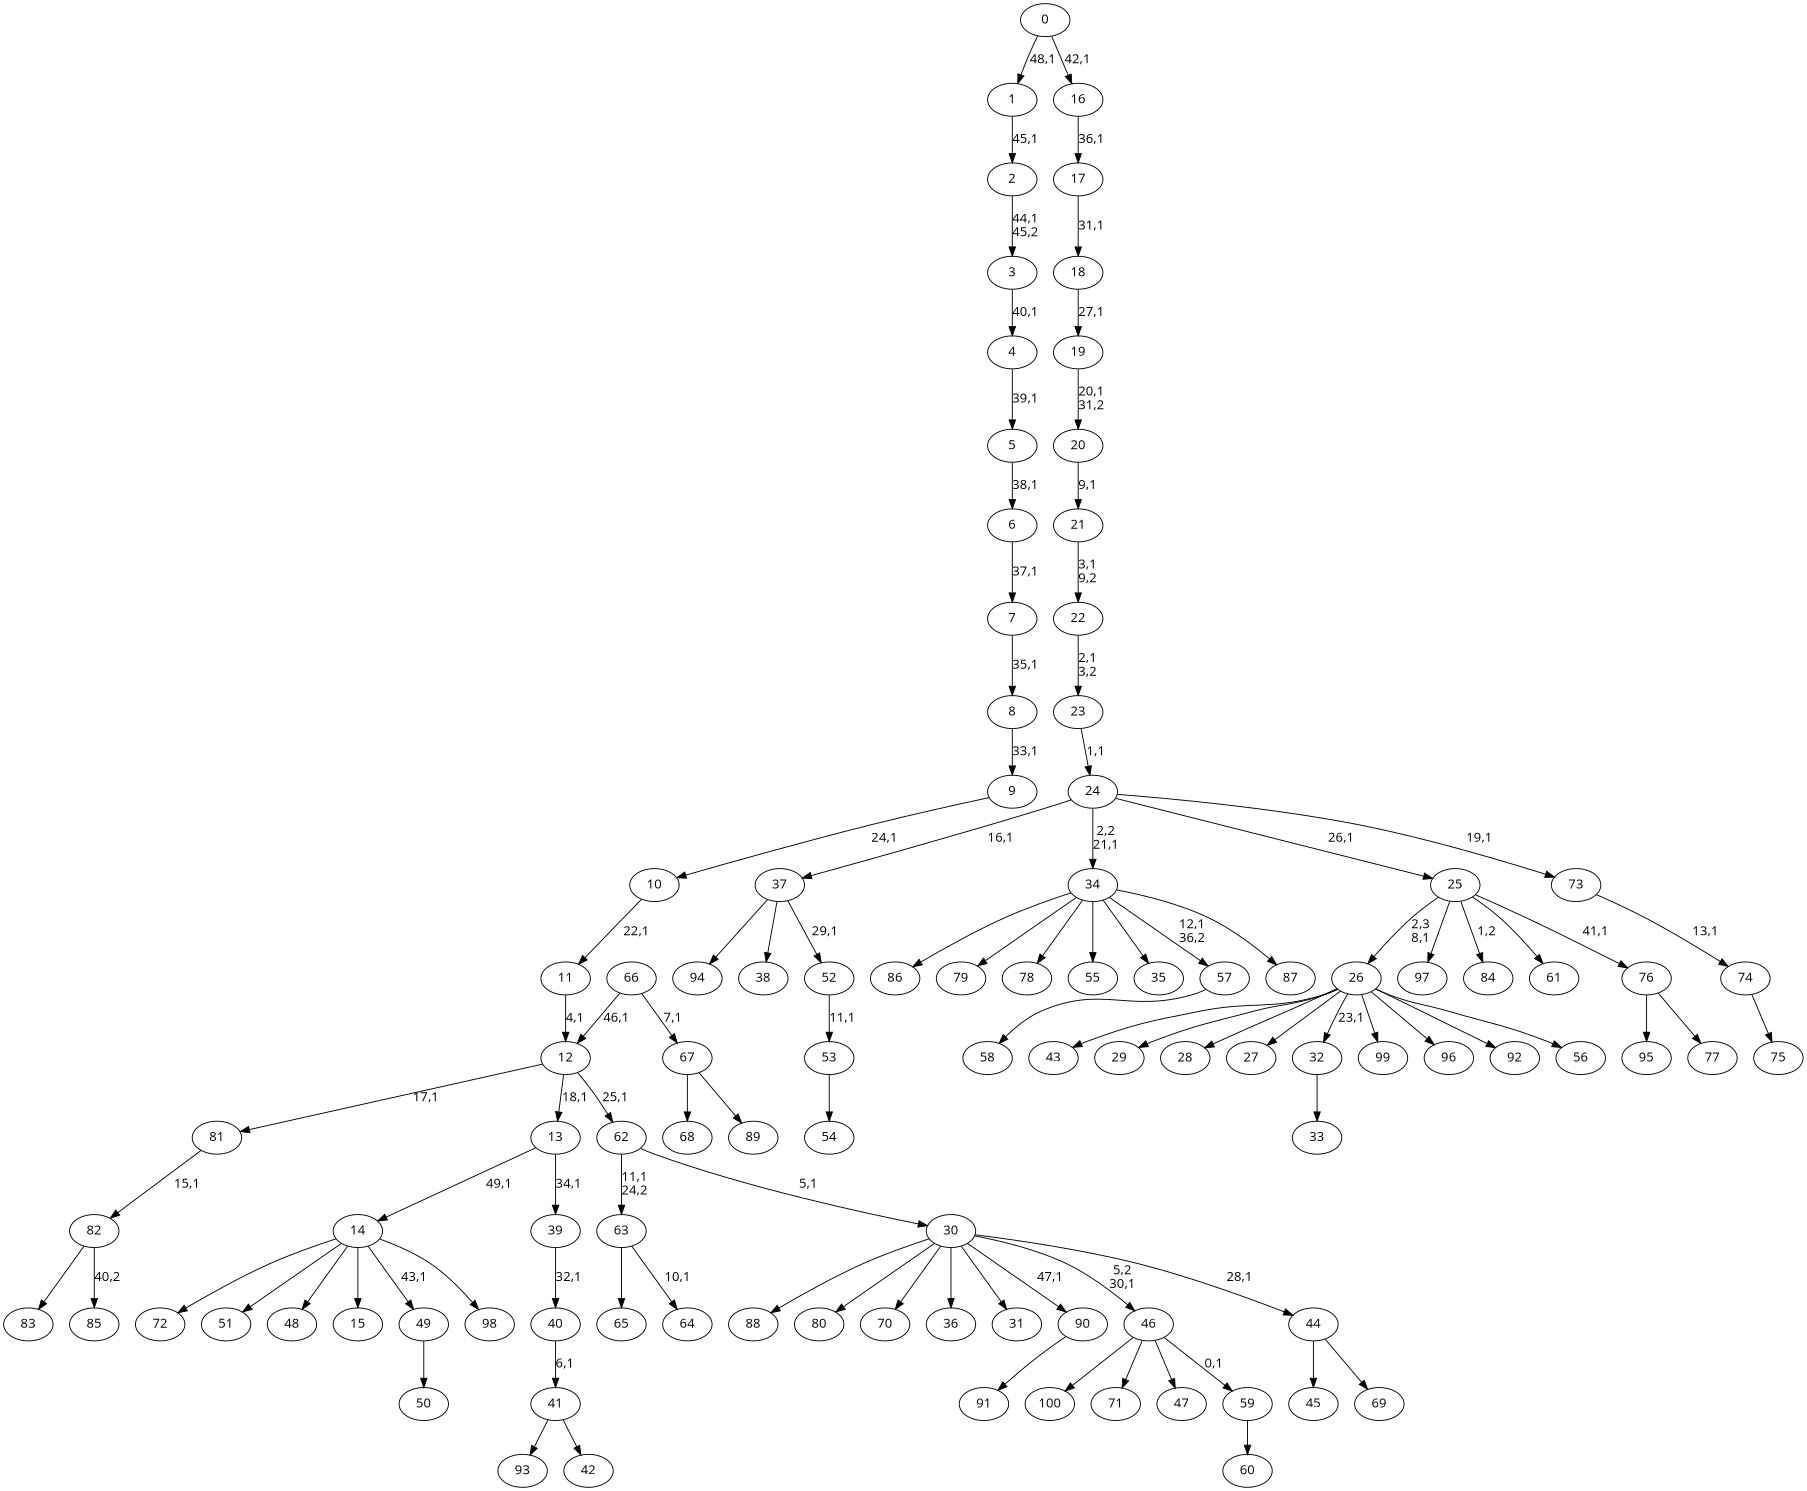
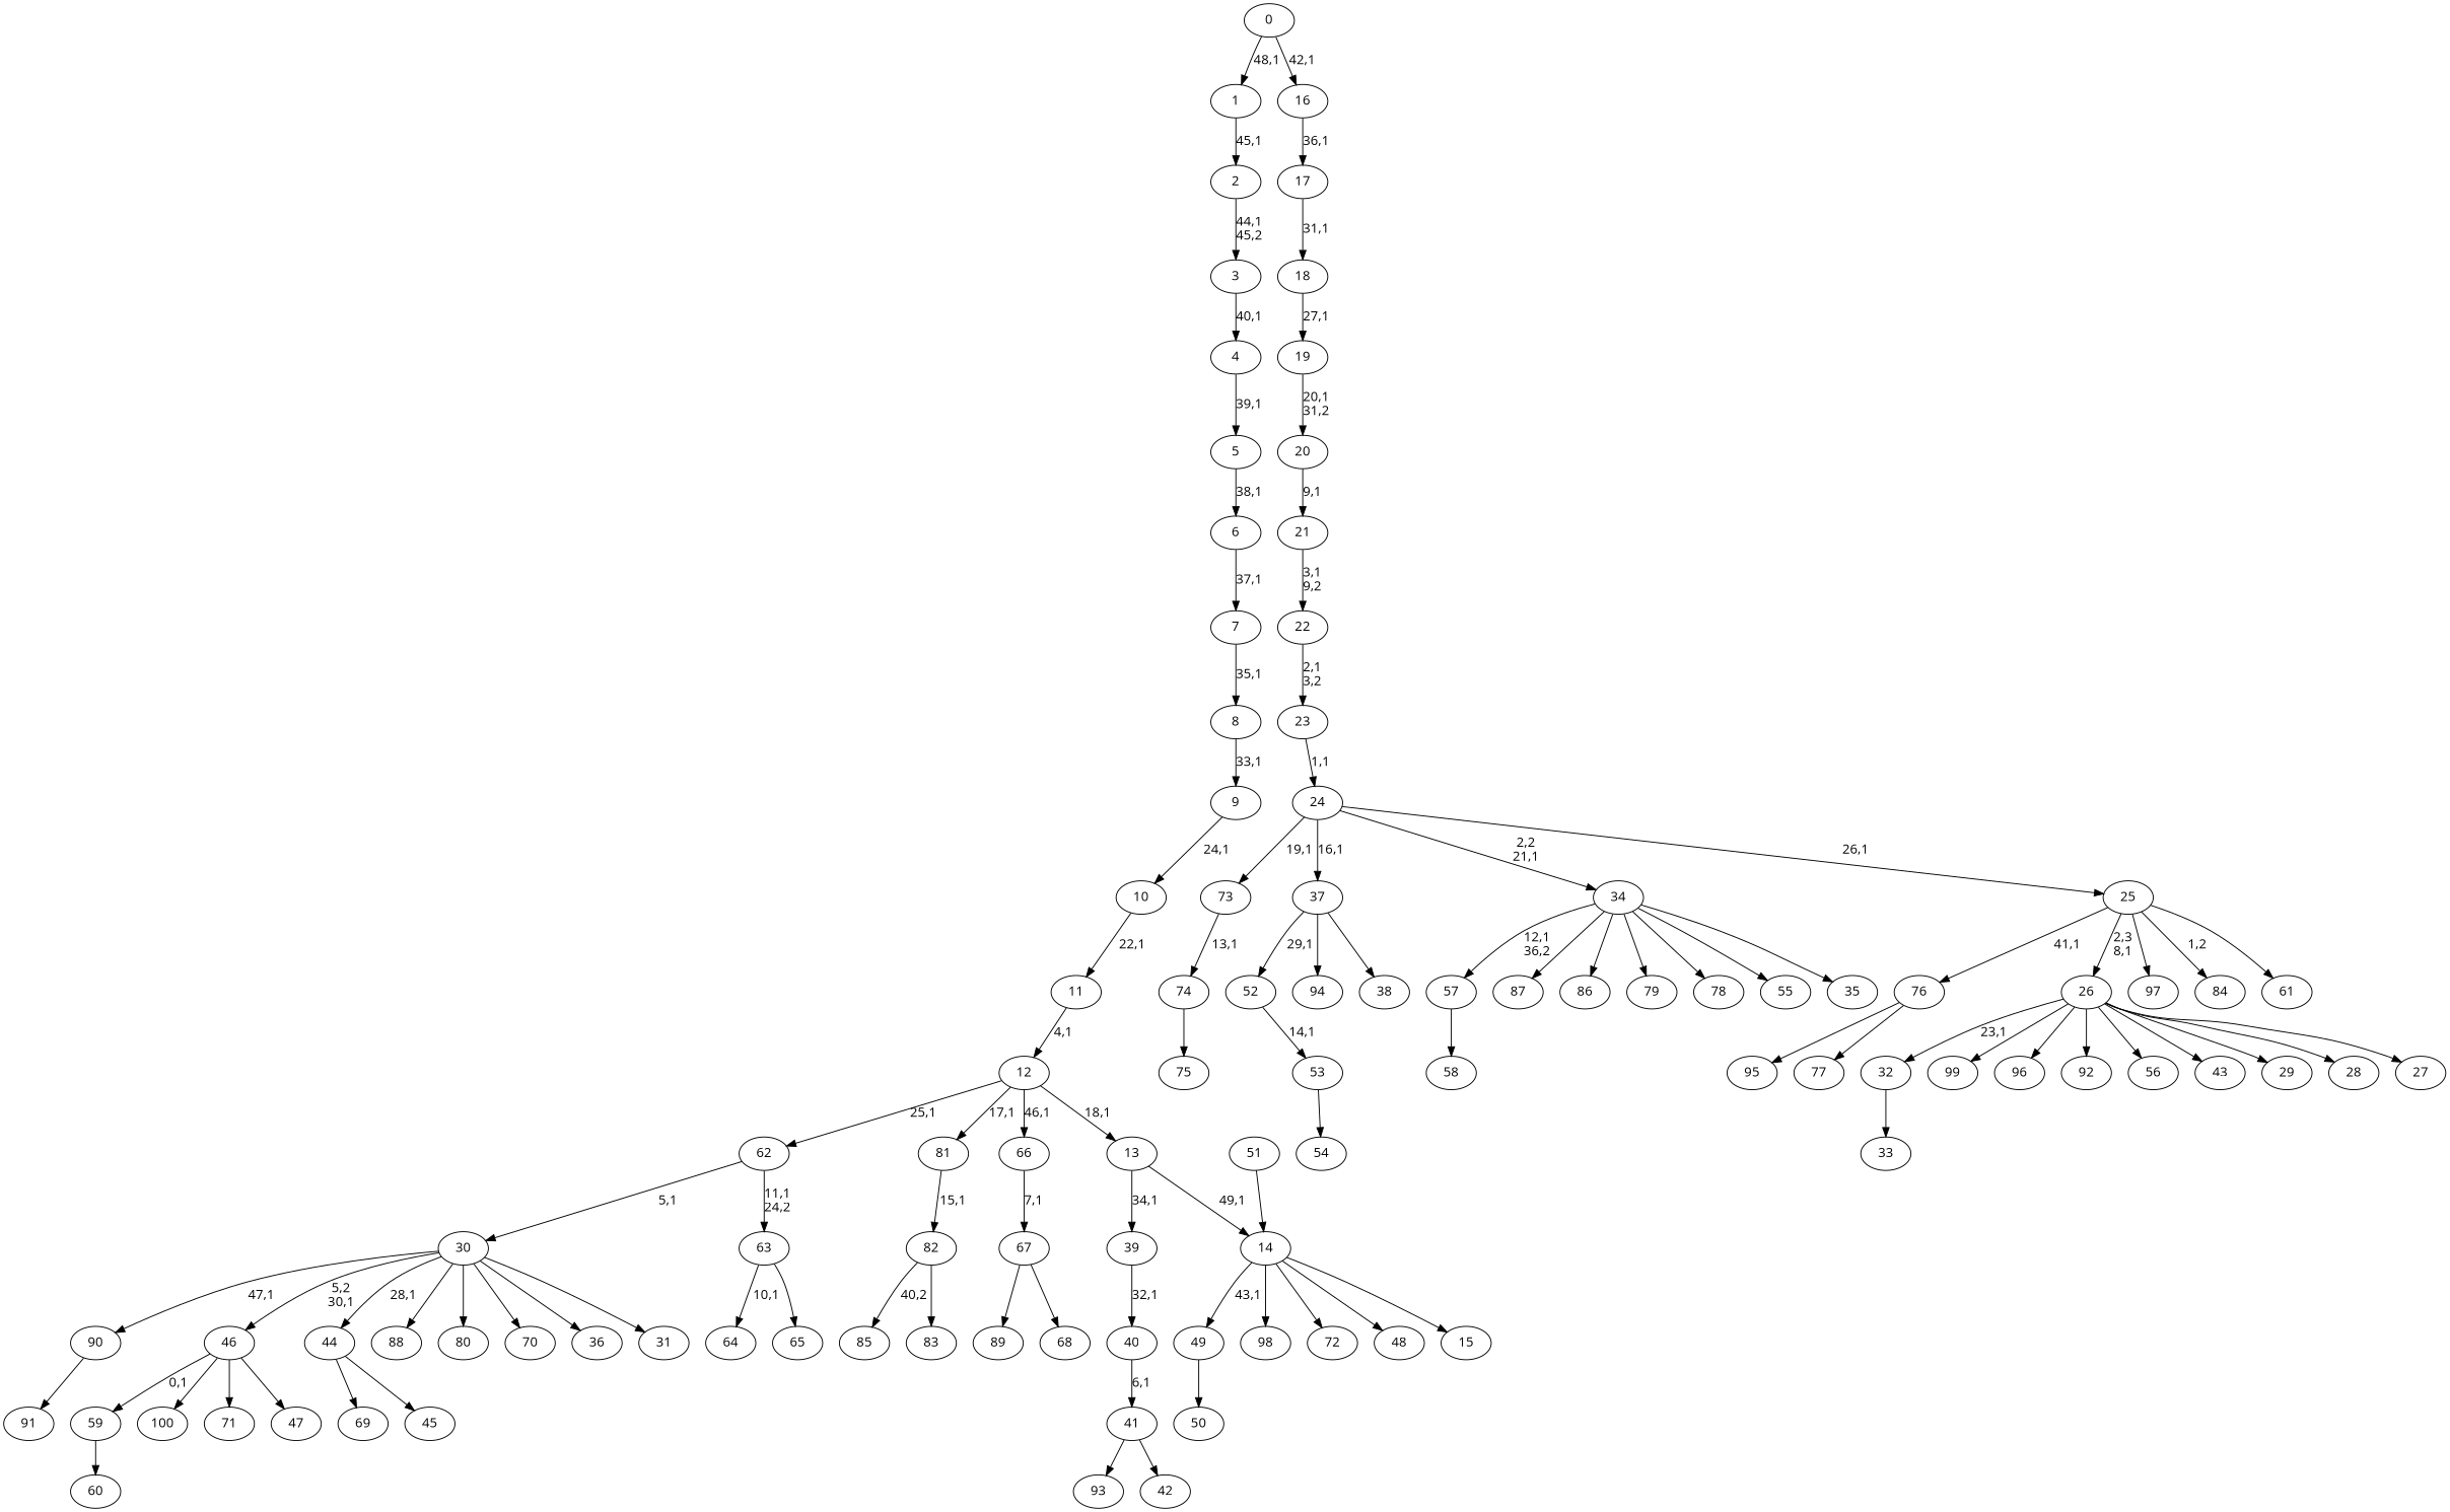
  digraph {
    fontname="Open Sans"
    node [fontname="Open Sans"]
    edge [fontname="Open Sans"]
    90
    91
    82
    85
    83
    81
    76
    95
    77
    74
    75
    73
    67
    89
    68
    66
    63
    64
    65
    62
    30
    59
    60
    57
    58
    53
    54
    52
    49
    50
    46
    100
    71
    47
    44
    69
    45
    41
    93
    42
    40
    39
    37
    94
    38
    34
    87
    86
    79
    78
    55
    35
    32
    33
    88
    80
    70
    36
    31
    26
    99
    96
    92
    56
    43
    29
    28
    27
    25
    97
    84
    61
    24
    23
    22
    21
    20
    19
    18
    17
    16
    14
    98
    72
    51
    48
    15
    13
    12
    11
    10
    9
    8
    7
    6
    5
    4
    3
    2
    1
    0
    90 -> 91
    82 -> 85 [label="40,2"]
    82 -> 83
    81 -> 82 [label="15,1"]
    76 -> 95
    76 -> 77
    74 -> 75
    73 -> 74 [label="13,1"]
    67 -> 89
    67 -> 68
    66 -> 67 [label="7,1"]
    63 -> 64 [label="10,1"]
    63 -> 65
    62 -> 63 [label="11,1\n24,2"]
    62 -> 30 [label="5,1"]
    30 -> 90 [label="47,1"]
    30 -> 46 [label="5,2\n30,1"]
    30 -> 44 [label="28,1"]
    30 -> 88
    30 -> 80
    30 -> 70
    30 -> 36
    30 -> 31
    59 -> 60
    57 -> 58
    53 -> 54
-   52 -> 53 [label="11,1"]
+   52 -> 53 [label="14,1"]
    49 -> 50
    46 -> 59 [label="0,1"]
    46 -> 100
    46 -> 71
    46 -> 47
    44 -> 69
    44 -> 45
    41 -> 93
    41 -> 42
    40 -> 41 [label="6,1"]
    39 -> 40 [label="32,1"]
    37 -> 52 [label="29,1"]
    37 -> 94
    37 -> 38
    34 -> 57 [label="12,1\n36,2"]
    34 -> 87
    34 -> 86
    34 -> 79
    34 -> 78
    34 -> 55
    34 -> 35
    32 -> 33
    26 -> 32 [label="23,1"]
    26 -> 99
    26 -> 96
    26 -> 92
    26 -> 56
    26 -> 43
    26 -> 29
    26 -> 28
    26 -> 27
    25 -> 76 [label="41,1"]
    25 -> 26 [label="2,3\n8,1"]
    25 -> 97
    25 -> 84 [label="1,2"]
    25 -> 61
    24 -> 73 [label="19,1"]
    24 -> 37 [label="16,1"]
    24 -> 34 [label="2,2\n21,1"]
    24 -> 25 [label="26,1"]
    23 -> 24 [label="1,1"]
    22 -> 23 [label="2,1\n3,2"]
    21 -> 22 [label="3,1\n9,2"]
    20 -> 21 [label="9,1"]
    19 -> 20 [label="20,1\n31,2"]
    18 -> 19 [label="27,1"]
    17 -> 18 [label="31,1"]
    16 -> 17 [label="36,1"]
    14 -> 49 [label="43,1"]
    14 -> 98
    14 -> 72
-   14 -> 51
+   51 -> 14
    14 -> 48
    14 -> 15
    13 -> 39 [label="34,1"]
    13 -> 14 [label="49,1"]
    12 -> 81 [label="17,1"]
-   66 -> 12 [label="46,1"]
+   12 -> 66 [label="46,1"]
    12 -> 62 [label="25,1"]
    12 -> 13 [label="18,1"]
    11 -> 12 [label="4,1"]
    10 -> 11 [label="22,1"]
    9 -> 10 [label="24,1"]
    8 -> 9 [label="33,1"]
    7 -> 8 [label="35,1"]
    6 -> 7 [label="37,1"]
    5 -> 6 [label="38,1"]
    4 -> 5 [label="39,1"]
    3 -> 4 [label="40,1"]
    2 -> 3 [label="44,1\n45,2"]
    1 -> 2 [label="45,1"]
    0 -> 16 [label="42,1"]
    0 -> 1 [label="48,1"]
  }
